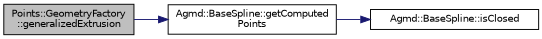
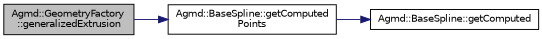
  digraph {
    rankdir=LR
    node [color=black fillcolor=white fontname=Helvetica fontsize=10 shape=record style=filled]
    edge [color=midnightblue fontname=Helvetica fontsize=10 labelfontname=Helvetica labelfontsize=10 style=solid]
-   n1 [fillcolor=grey75 fontcolor=black height=0.2 label="Points::GeometryFactory\l::generalizedExtrusion" width=0.4]
+   n1 [fillcolor=grey75 fontcolor=black height=0.2 label="Agmd::GeometryFactory\l::generalizedExtrusion" width=0.4]
    n2 [height=0.2 label="Agmd::BaseSpline::getComputed\lPoints" width=0.4]
-   n3 [height=0.2 label="Agmd::BaseSpline::isClosed" width=0.4]
+   n3 [height=0.2 label="Agmd::BaseSpline::getComputed" width=0.4]
    n1 -> n2
    n2 -> n3
  }
